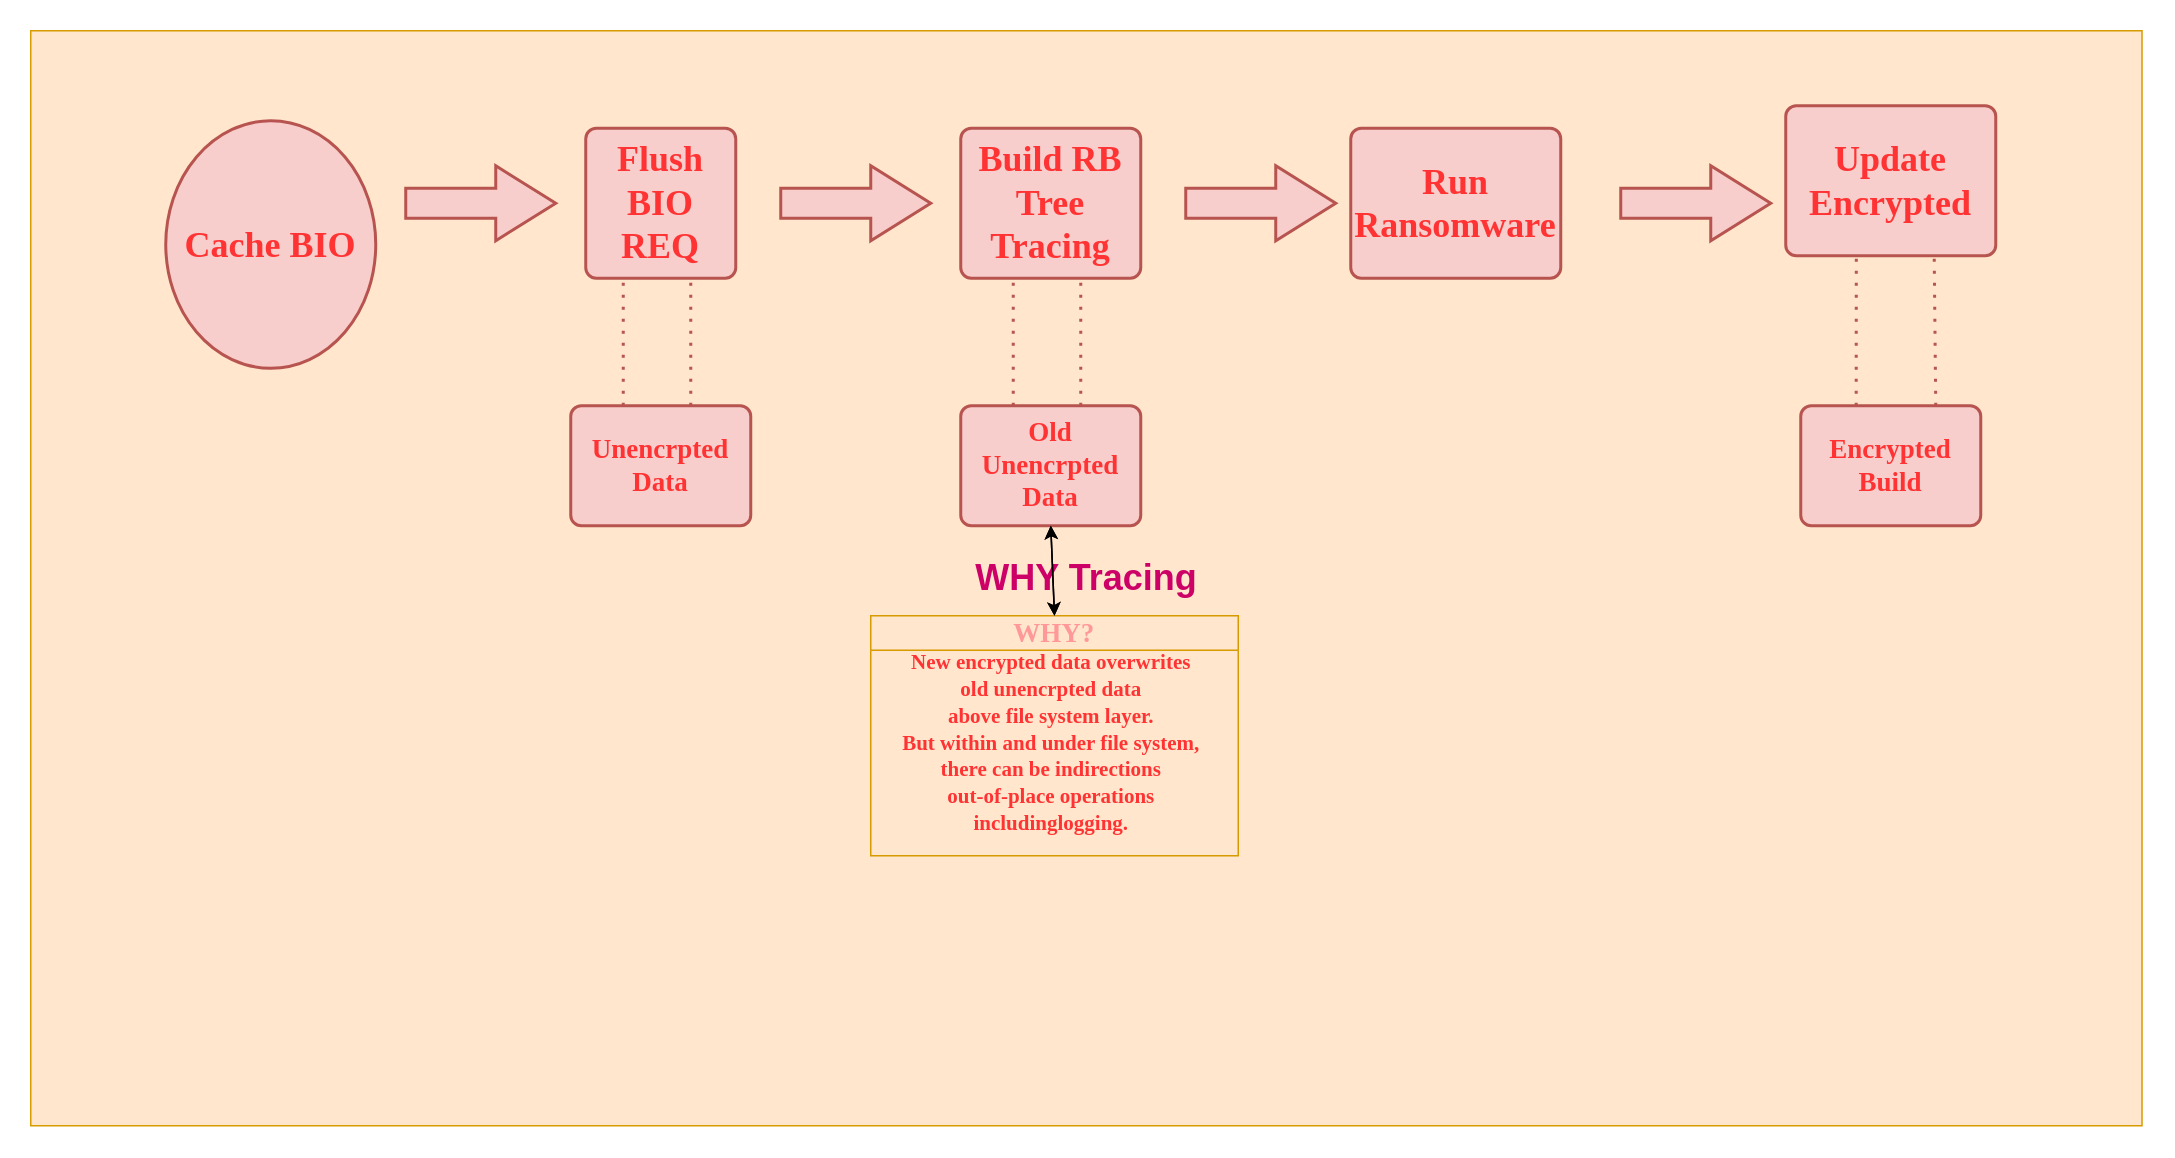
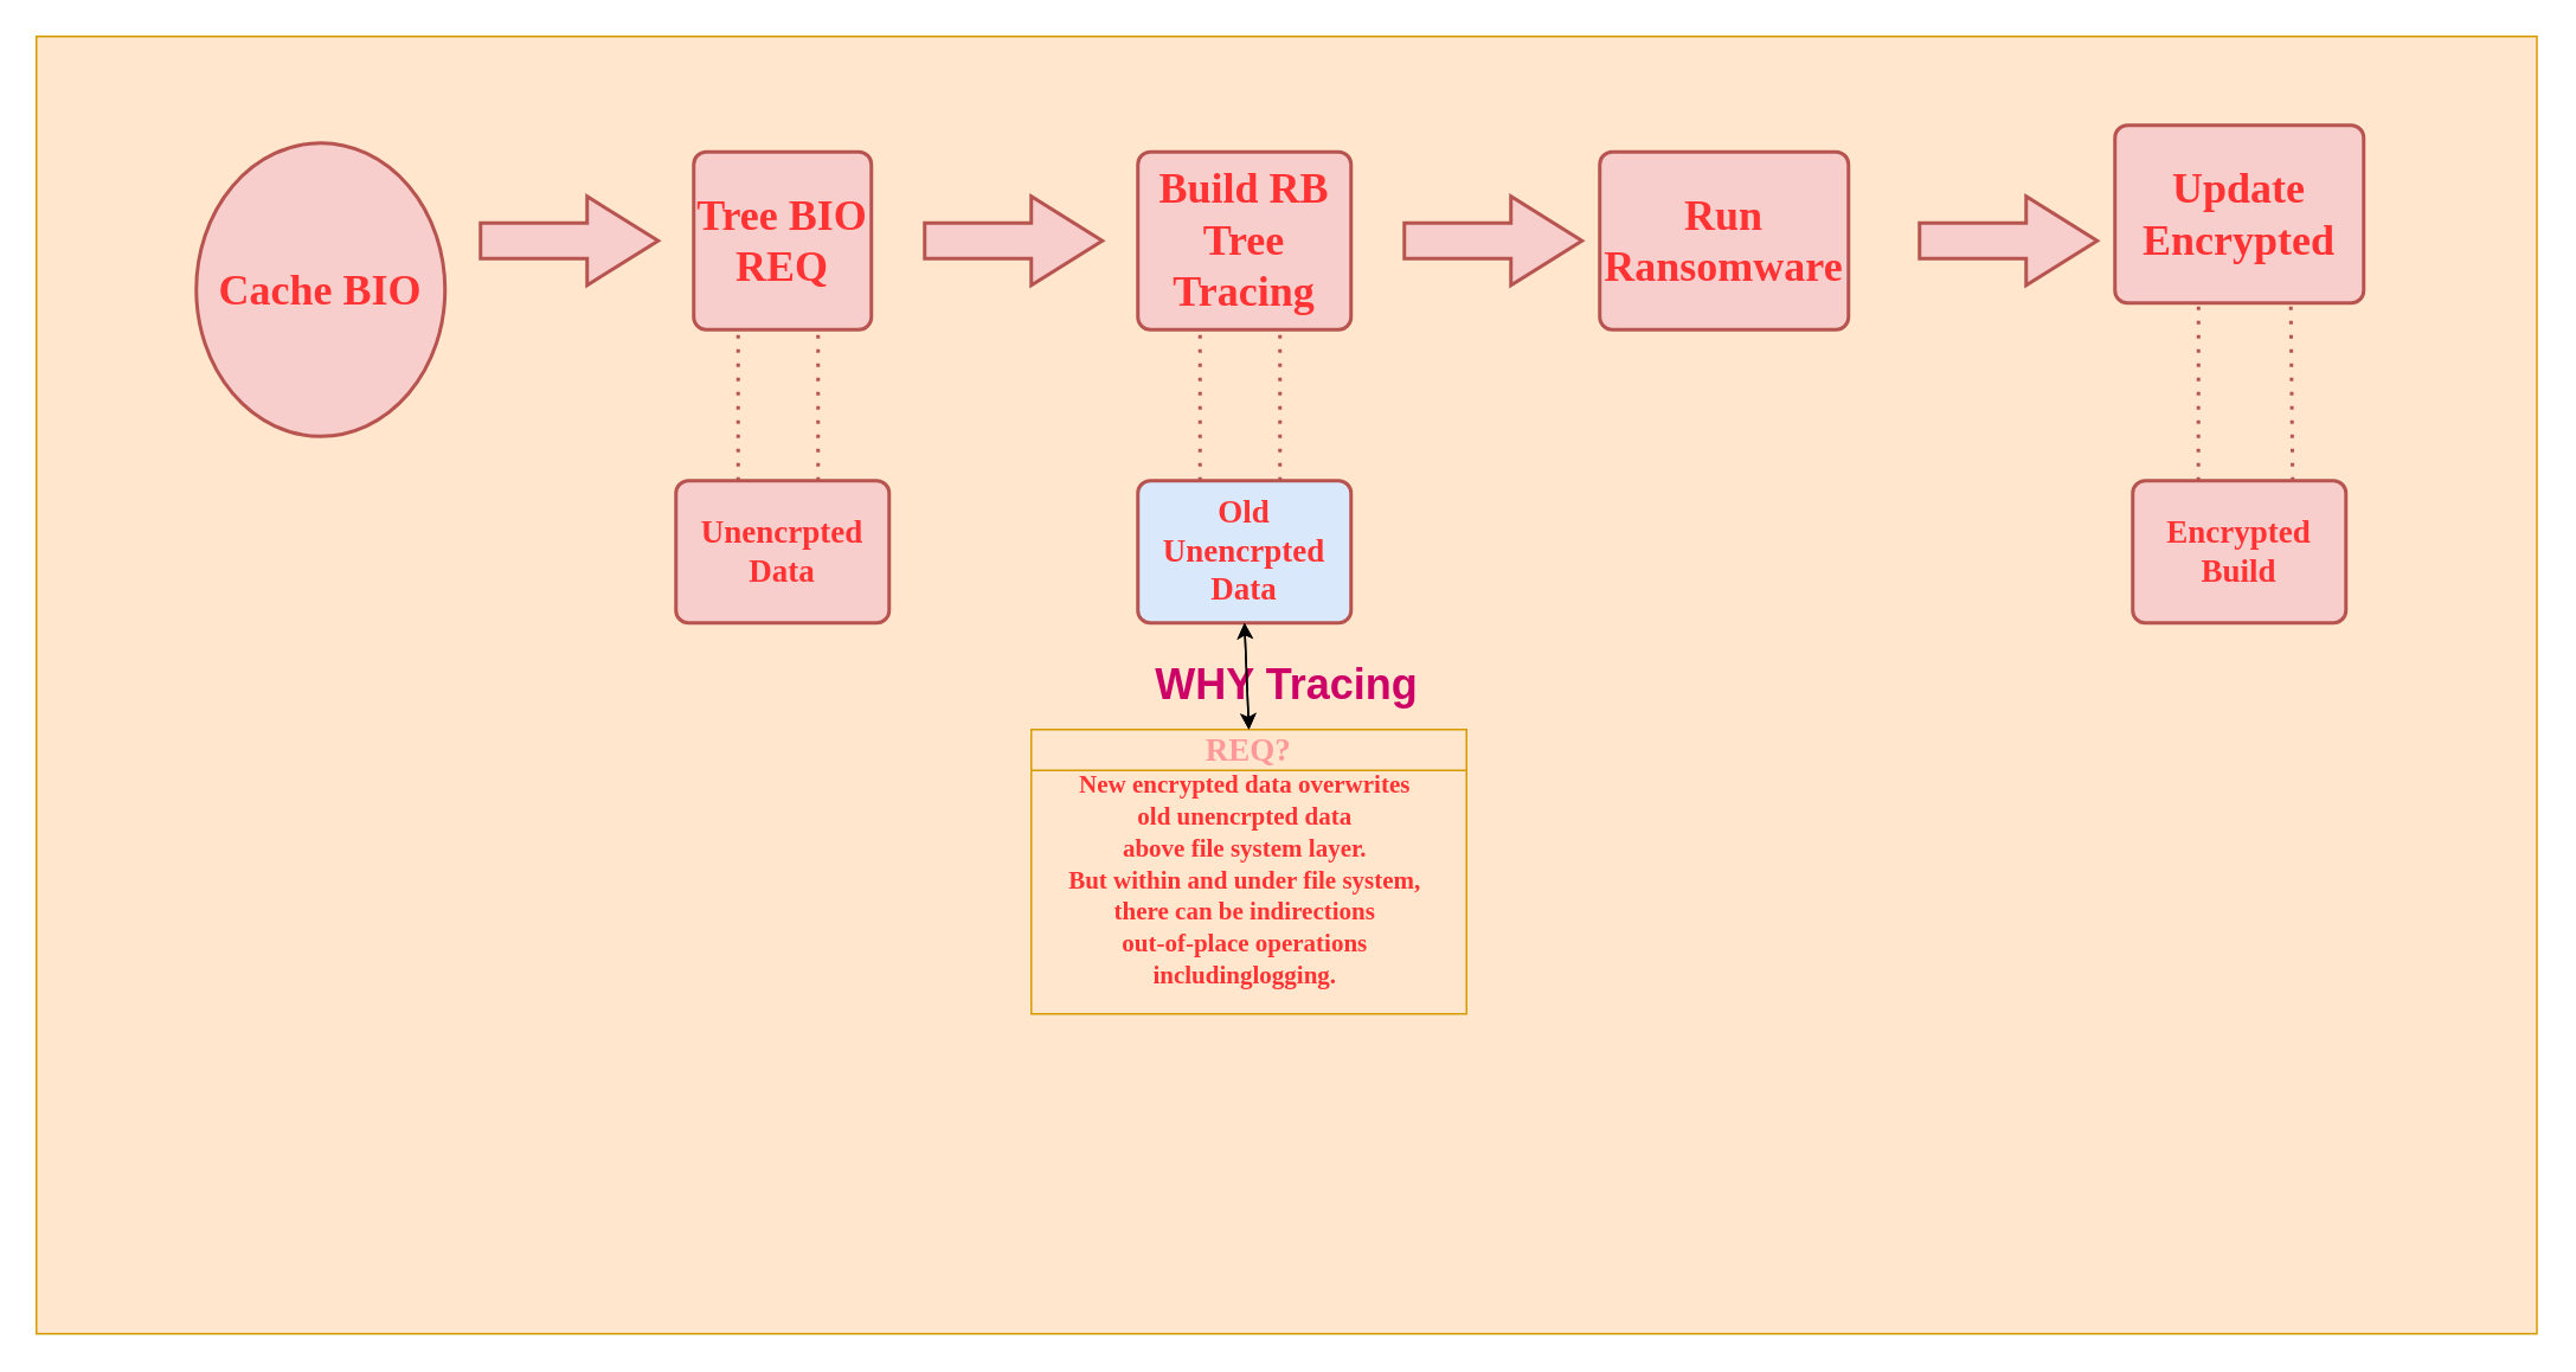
  <mxCell id="0" />
  <mxCell id="1" parent="0" />
  <mxCell id="2" value="&lt;h1&gt;&lt;font color=&quot;#cc0066&quot;&gt;WHY Tracing&lt;/font&gt;&lt;/h1&gt;" style="rounded=0;whiteSpace=wrap;html=1;fillColor=#ffe6cc;strokeColor=#d79b00;" parent="1" vertex="1"><mxGeometry x="20" y="20" width="1407.5" height="730" as="geometry" /></mxCell>
  <mxCell id="3" value="&lt;h1&gt;&lt;font color=&quot;#ff3333&quot; face=&quot;Georgia&quot;&gt;Cache BIO&lt;/font&gt;&lt;/h1&gt;" style="strokeWidth=2;html=1;shape=mxgraph.flowchart.start_1;whiteSpace=wrap;fillColor=#f8cecc;strokeColor=#b85450;" parent="1" vertex="1"><mxGeometry x="110" y="80" width="140" height="165" as="geometry" /></mxCell>
  <mxCell id="4" value="" style="verticalLabelPosition=bottom;verticalAlign=top;html=1;strokeWidth=2;shape=mxgraph.arrows2.arrow;dy=0.6;dx=40;notch=0;fillColor=#f8cecc;strokeColor=#b85450;" parent="1" vertex="1"><mxGeometry x="270" y="110" width="100" height="50" as="geometry" /></mxCell>
- <mxCell id="5" value="&lt;h1&gt;&lt;font color=&quot;#ff3333&quot; face=&quot;Georgia&quot;&gt;Flush BIO REQ&lt;/font&gt;&lt;/h1&gt;" style="rounded=1;whiteSpace=wrap;html=1;absoluteArcSize=1;arcSize=14;strokeWidth=2;fillColor=#f8cecc;strokeColor=#b85450;" parent="1" vertex="1"><mxGeometry x="390" y="85" width="100" height="100" as="geometry" /></mxCell>
+ <mxCell id="5" value="&lt;h1&gt;&lt;font color=&quot;#ff3333&quot; face=&quot;Georgia&quot;&gt;Tree BIO REQ&lt;/font&gt;&lt;/h1&gt;" style="rounded=1;whiteSpace=wrap;html=1;absoluteArcSize=1;arcSize=14;strokeWidth=2;fillColor=#f8cecc;strokeColor=#b85450;" parent="1" vertex="1"><mxGeometry x="390" y="85" width="100" height="100" as="geometry" /></mxCell>
  <mxCell id="6" value="" style="endArrow=none;dashed=1;html=1;dashPattern=1 3;strokeWidth=2;rounded=0;entryX=0.25;entryY=1;entryDx=0;entryDy=0;fillColor=#f8cecc;strokeColor=#b85450;" parent="1" target="5" edge="1"><mxGeometry width="50" height="50" relative="1" as="geometry"><mxPoint x="415" y="270" as="sourcePoint" /><mxPoint x="410" y="230" as="targetPoint" /></mxGeometry></mxCell>
  <mxCell id="7" value="" style="endArrow=none;dashed=1;html=1;dashPattern=1 3;strokeWidth=2;rounded=0;entryX=0.25;entryY=1;entryDx=0;entryDy=0;fillColor=#f8cecc;strokeColor=#b85450;" parent="1" edge="1"><mxGeometry width="50" height="50" relative="1" as="geometry"><mxPoint x="460" y="270" as="sourcePoint" /><mxPoint x="460" y="185" as="targetPoint" /></mxGeometry></mxCell>
  <mxCell id="8" value="&lt;h2&gt;&lt;font color=&quot;#ff3333&quot; face=&quot;Georgia&quot;&gt;Unencrpted Data&lt;/font&gt;&lt;/h2&gt;" style="rounded=1;whiteSpace=wrap;html=1;absoluteArcSize=1;arcSize=14;strokeWidth=2;fillColor=#f8cecc;strokeColor=#b85450;" parent="1" vertex="1"><mxGeometry x="380" y="270" width="120" height="80" as="geometry" /></mxCell>
  <mxCell id="9" value="" style="verticalLabelPosition=bottom;verticalAlign=top;html=1;strokeWidth=2;shape=mxgraph.arrows2.arrow;dy=0.6;dx=40;notch=0;fillColor=#f8cecc;strokeColor=#b85450;" parent="1" vertex="1"><mxGeometry x="520" y="110" width="100" height="50" as="geometry" /></mxCell>
  <mxCell id="10" value="&lt;h1&gt;&lt;font color=&quot;#ff3333&quot; face=&quot;Georgia&quot;&gt;Build RB Tree Tracing&lt;/font&gt;&lt;/h1&gt;" style="rounded=1;whiteSpace=wrap;html=1;absoluteArcSize=1;arcSize=14;strokeWidth=2;fillColor=#f8cecc;strokeColor=#b85450;" parent="1" vertex="1"><mxGeometry x="640" y="85" width="120" height="100" as="geometry" /></mxCell>
  <mxCell id="11" value="" style="endArrow=none;dashed=1;html=1;dashPattern=1 3;strokeWidth=2;rounded=0;entryX=0.25;entryY=1;entryDx=0;entryDy=0;fillColor=#f8cecc;strokeColor=#b85450;" parent="1" edge="1"><mxGeometry width="50" height="50" relative="1" as="geometry"><mxPoint x="675" y="270" as="sourcePoint" /><mxPoint x="675" y="185" as="targetPoint" /></mxGeometry></mxCell>
  <mxCell id="12" value="" style="endArrow=none;dashed=1;html=1;dashPattern=1 3;strokeWidth=2;rounded=0;entryX=0.25;entryY=1;entryDx=0;entryDy=0;fillColor=#f8cecc;strokeColor=#b85450;" parent="1" edge="1"><mxGeometry width="50" height="50" relative="1" as="geometry"><mxPoint x="720" y="270" as="sourcePoint" /><mxPoint x="720" y="185" as="targetPoint" /></mxGeometry></mxCell>
- <mxCell id="13" value="&lt;h2&gt;&lt;font color=&quot;#ff3333&quot; face=&quot;Georgia&quot;&gt;Old Unencrpted Data&lt;/font&gt;&lt;/h2&gt;" style="rounded=1;whiteSpace=wrap;html=1;absoluteArcSize=1;arcSize=14;strokeWidth=2;fillColor=#f8cecc;strokeColor=#b85450;" parent="1" vertex="1"><mxGeometry x="640" y="270" width="120" height="80" as="geometry" /></mxCell>
- <mxCell id="14" value="&lt;h2&gt;&lt;font color=&quot;#ff9999&quot; face=&quot;Georgia&quot;&gt;WHY?&lt;/font&gt;&lt;/h2&gt;" style="swimlane;whiteSpace=wrap;html=1;fillColor=#ffe6cc;strokeColor=#d79b00;" parent="1" vertex="1"><mxGeometry x="580" y="410" width="245" height="160" as="geometry" /></mxCell>
+ <mxCell id="13" value="&lt;h2&gt;&lt;font color=&quot;#ff3333&quot; face=&quot;Georgia&quot;&gt;Old Unencrpted Data&lt;/font&gt;&lt;/h2&gt;" style="rounded=1;whiteSpace=wrap;html=1;absoluteArcSize=1;arcSize=14;strokeWidth=2;fillColor=#dae8fc;strokeColor=#b85450;" parent="1" vertex="1"><mxGeometry x="640" y="270" width="120" height="80" as="geometry" /></mxCell>
+ <mxCell id="14" value="&lt;h2&gt;&lt;font color=&quot;#ff9999&quot; face=&quot;Georgia&quot;&gt;REQ?&lt;/font&gt;&lt;/h2&gt;" style="swimlane;whiteSpace=wrap;html=1;fillColor=#ffe6cc;strokeColor=#d79b00;" parent="1" vertex="1"><mxGeometry x="580" y="410" width="245" height="160" as="geometry" /></mxCell>
  <mxCell id="15" value="&lt;font style=&quot;font-size: 14px;&quot;&gt;&lt;font color=&quot;#ff3333&quot; face=&quot;Comic Sans MS&quot;&gt;&lt;b&gt;New encrypted data overwrites &lt;br&gt;old unencrpted data &lt;br&gt;above file system layer.&lt;br&gt;But within and under file system, &lt;br&gt;there can be indirections &lt;br&gt;out-of-place operations &lt;br&gt;includinglogging.&lt;/b&gt;&lt;/font&gt;&lt;br&gt;&lt;/font&gt;" style="text;html=1;align=center;verticalAlign=middle;resizable=0;points=[];autosize=1;strokeColor=none;fillColor=none;" parent="14" vertex="1"><mxGeometry x="-5" y="20" width="250" height="130" as="geometry" /></mxCell>
  <mxCell id="16" value="" style="endArrow=classic;startArrow=classic;html=1;rounded=0;entryX=0.5;entryY=1;entryDx=0;entryDy=0;exitX=0.5;exitY=0;exitDx=0;exitDy=0;" parent="1" source="14" target="13" edge="1"><mxGeometry width="50" height="50" relative="1" as="geometry"><mxPoint x="670" y="410" as="sourcePoint" /><mxPoint x="720" y="360" as="targetPoint" /></mxGeometry></mxCell>
  <mxCell id="17" value="" style="verticalLabelPosition=bottom;verticalAlign=top;html=1;strokeWidth=2;shape=mxgraph.arrows2.arrow;dy=0.6;dx=40;notch=0;fillColor=#f8cecc;strokeColor=#b85450;" parent="1" vertex="1"><mxGeometry x="790" y="110" width="100" height="50" as="geometry" /></mxCell>
  <mxCell id="18" value="&lt;h1&gt;&lt;font color=&quot;#ff3333&quot; face=&quot;Georgia&quot;&gt;Run Ransomware&lt;/font&gt;&lt;/h1&gt;" style="rounded=1;whiteSpace=wrap;html=1;absoluteArcSize=1;arcSize=14;strokeWidth=2;fillColor=#f8cecc;strokeColor=#b85450;" parent="1" vertex="1"><mxGeometry x="900" y="85" width="140" height="100" as="geometry" /></mxCell>
  <mxCell id="19" value="&lt;h1&gt;&lt;font color=&quot;#ff3333&quot; face=&quot;Georgia&quot;&gt;Update Encrypted&lt;/font&gt;&lt;/h1&gt;" style="rounded=1;whiteSpace=wrap;html=1;absoluteArcSize=1;arcSize=14;strokeWidth=2;fillColor=#f8cecc;strokeColor=#b85450;" parent="1" vertex="1"><mxGeometry x="1190" y="70" width="140" height="100" as="geometry" /></mxCell>
  <mxCell id="20" value="" style="endArrow=none;dashed=1;html=1;dashPattern=1 3;strokeWidth=2;rounded=0;fillColor=#f8cecc;strokeColor=#b85450;exitX=0.308;exitY=0;exitDx=0;exitDy=0;exitPerimeter=0;entryX=0.336;entryY=1;entryDx=0;entryDy=0;entryPerimeter=0;" parent="1" source="22" target="19" edge="1"><mxGeometry width="50" height="50" relative="1" as="geometry"><mxPoint x="1225" y="270" as="sourcePoint" /><mxPoint x="1237" y="190" as="targetPoint" /></mxGeometry></mxCell>
  <mxCell id="21" value="" style="endArrow=none;dashed=1;html=1;dashPattern=1 3;strokeWidth=2;rounded=0;fillColor=#f8cecc;strokeColor=#b85450;exitX=0.75;exitY=0;exitDx=0;exitDy=0;entryX=0.707;entryY=1.01;entryDx=0;entryDy=0;entryPerimeter=0;" parent="1" source="22" target="19" edge="1"><mxGeometry width="50" height="50" relative="1" as="geometry"><mxPoint x="1270" y="270" as="sourcePoint" /><mxPoint x="1290" y="190" as="targetPoint" /></mxGeometry></mxCell>
  <mxCell id="22" value="&lt;h2&gt;&lt;font color=&quot;#ff3333&quot; face=&quot;Georgia&quot;&gt;Encrypted Build&lt;/font&gt;&lt;/h2&gt;" style="rounded=1;whiteSpace=wrap;html=1;absoluteArcSize=1;arcSize=14;strokeWidth=2;fillColor=#f8cecc;strokeColor=#b85450;" parent="1" vertex="1"><mxGeometry x="1200" y="270" width="120" height="80" as="geometry" /></mxCell>
  <mxCell id="23" value="" style="verticalLabelPosition=bottom;verticalAlign=top;html=1;strokeWidth=2;shape=mxgraph.arrows2.arrow;dy=0.6;dx=40;notch=0;fillColor=#f8cecc;strokeColor=#b85450;" parent="1" vertex="1"><mxGeometry x="1080" y="110" width="100" height="50" as="geometry" /></mxCell>
  <mxCell id="24" value="" style="endArrow=classic;startArrow=classic;html=1;rounded=0;entryX=0.5;entryY=1;entryDx=0;entryDy=0;exitX=0.5;exitY=0;exitDx=0;exitDy=0;strokeColor=#000000;" edge="1" parent="1" source="14" target="13"><mxGeometry width="50" height="50" relative="1" as="geometry"><mxPoint x="590" y="410" as="sourcePoint" /><mxPoint x="640" y="360" as="targetPoint" /></mxGeometry></mxCell>
